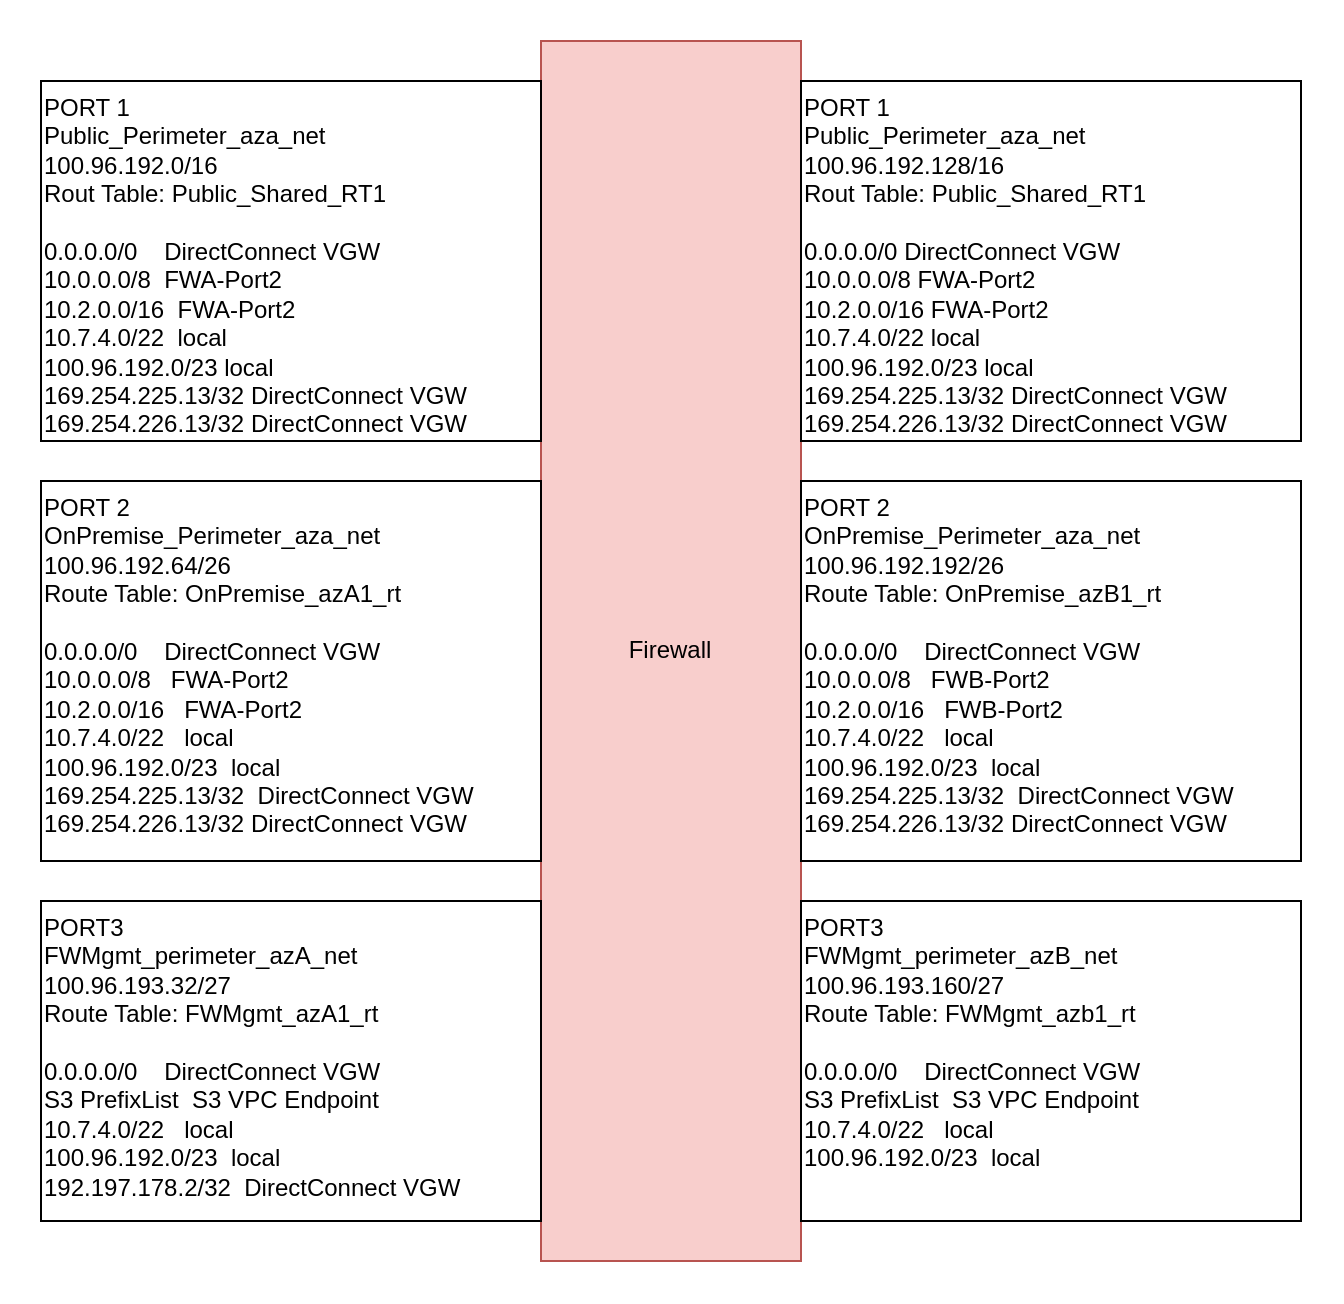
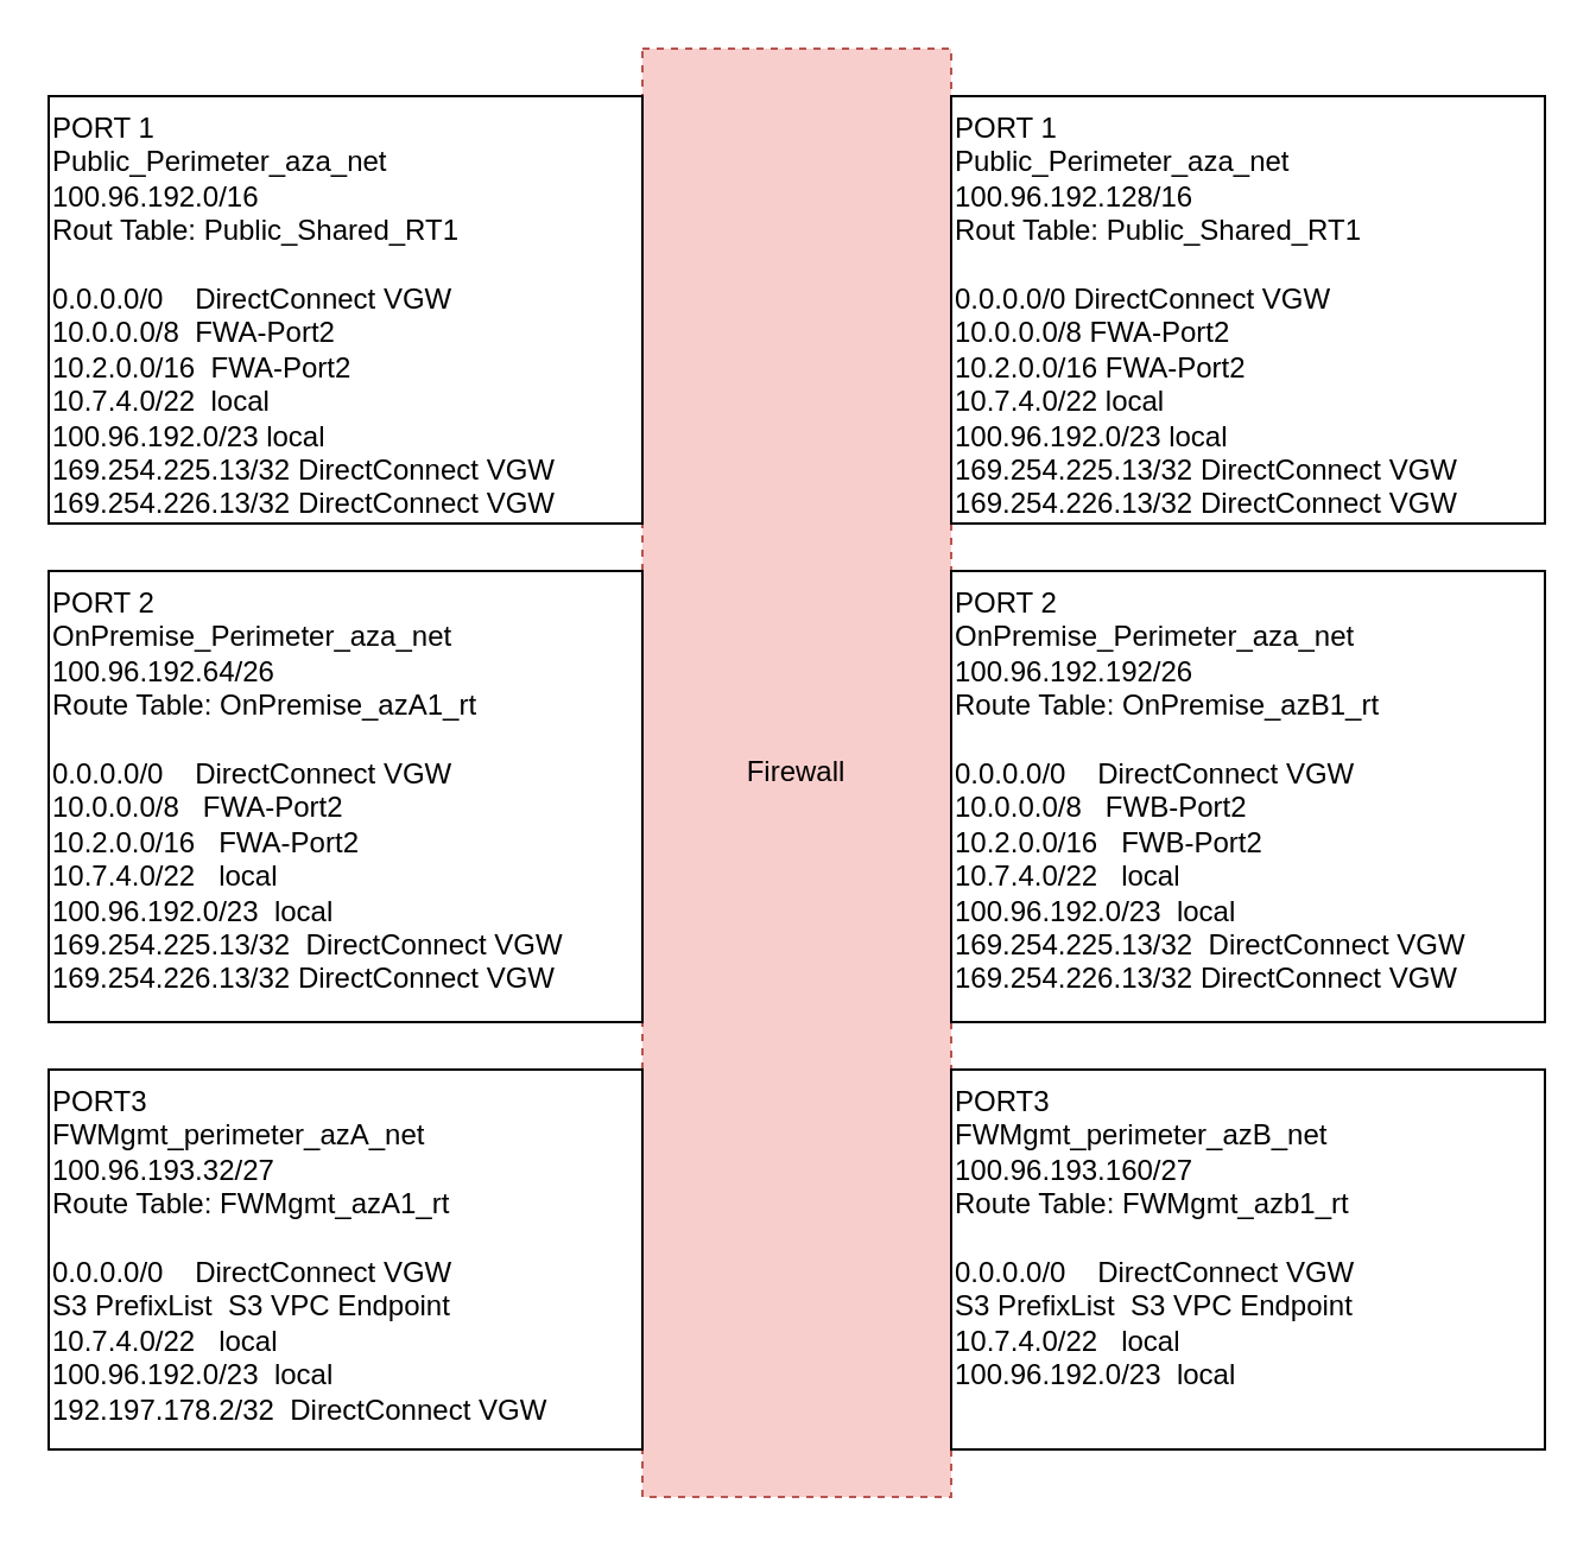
  <mxCell id="0" />
  <mxCell id="1" parent="0" />
- <mxCell id="2" value="Firewall" style="rounded=0;whiteSpace=wrap;html=1;fillColor=#f8cecc;strokeColor=#b85450;" parent="1" vertex="1"><mxGeometry x="270" y="20" width="130" height="610" as="geometry" /></mxCell>
+ <mxCell id="2" value="Firewall" style="rounded=0;whiteSpace=wrap;html=1;fillColor=#f8cecc;strokeColor=#b85450;dashed=1;" parent="1" vertex="1"><mxGeometry x="270" y="20" width="130" height="610" as="geometry" /></mxCell>
  <mxCell id="3" value="&lt;span style=&quot;&quot;&gt;PORT 1&lt;/span&gt;&lt;br style=&quot;&quot;&gt;&lt;span style=&quot;&quot;&gt;Public_Perimeter_aza_net&lt;/span&gt;&lt;br style=&quot;&quot;&gt;&lt;span style=&quot;&quot;&gt;100.96.192.0/16&lt;/span&gt;&lt;br style=&quot;&quot;&gt;&lt;span style=&quot;&quot;&gt;Rout Table: Public_Shared_RT1&lt;br&gt;&lt;br&gt;&lt;div&gt;0.0.0.0/0&lt;span style=&quot;&quot;&gt; &lt;span style=&quot;white-space: pre;&quot;&gt; &lt;/span&gt;&lt;span style=&quot;white-space: pre;&quot;&gt; &lt;/span&gt;&lt;span style=&quot;white-space: pre;&quot;&gt; &lt;/span&gt;&lt;/span&gt;DirectConnect VGW&lt;/div&gt;&lt;div&gt;10.0.0.0/8&lt;span style=&quot;white-space: pre;&quot;&gt; &lt;/span&gt;&lt;span style=&quot;white-space: pre;&quot;&gt; &lt;/span&gt;FWA-Port2&lt;/div&gt;&lt;div&gt;10.2.0.0/16&lt;span style=&quot;white-space: pre;&quot;&gt; &lt;/span&gt;&lt;span style=&quot;white-space: pre;&quot;&gt; &lt;/span&gt;FWA-Port2&lt;/div&gt;&lt;div&gt;10.7.4.0/22&lt;span style=&quot;white-space: pre;&quot;&gt; &lt;/span&gt;&lt;span style=&quot;white-space: pre;&quot;&gt; &lt;/span&gt;local&lt;/div&gt;&lt;div&gt;100.96.192.0/23&lt;span style=&quot;white-space: pre;&quot;&gt; &lt;/span&gt;local&lt;/div&gt;&lt;div&gt;169.254.225.13/32&lt;span style=&quot;white-space: pre;&quot;&gt; &lt;/span&gt;DirectConnect VGW&lt;span style=&quot;&quot;&gt; &lt;/span&gt;&amp;nbsp;&lt;/div&gt;&lt;div&gt;169.254.226.13/32&lt;span style=&quot;white-space: pre;&quot;&gt; &lt;/span&gt;DirectConnect VGW&lt;/div&gt;&lt;/span&gt;" style="rounded=0;whiteSpace=wrap;html=1;align=left;verticalAlign=top;" parent="1" vertex="1"><mxGeometry x="20" y="40" width="250" height="180" as="geometry" /></mxCell>
  <mxCell id="4" value="PORT 2&lt;br&gt;OnPremise_Perimeter_aza_net&lt;br&gt;100.96.192.64/26&lt;br&gt;Route Table: OnPremise_azA1_rt&lt;br&gt;&lt;div style=&quot;&quot;&gt;&lt;br&gt;&lt;/div&gt;&lt;div style=&quot;&quot;&gt;&lt;div&gt;0.0.0.0/0&lt;span style=&quot;&quot;&gt; &lt;span style=&quot;white-space: pre;&quot;&gt; &lt;/span&gt;&lt;span style=&quot;white-space: pre;&quot;&gt; &lt;span style=&quot;white-space: pre;&quot;&gt; &lt;/span&gt;&lt;/span&gt;&lt;/span&gt;DirectConnect VGW&lt;/div&gt;&lt;div&gt;10.0.0.0/8&lt;span style=&quot;&quot;&gt; &lt;span style=&quot;white-space: pre;&quot;&gt; &lt;span style=&quot;white-space: pre;&quot;&gt; &lt;/span&gt;&lt;/span&gt;&lt;/span&gt;FWA-Port2&lt;/div&gt;&lt;div&gt;10.2.0.0/16&lt;span style=&quot;&quot;&gt; &lt;span style=&quot;white-space: pre;&quot;&gt; &lt;span style=&quot;white-space: pre;&quot;&gt; &lt;/span&gt;&lt;/span&gt;&lt;/span&gt;FWA-Port2&lt;/div&gt;&lt;div&gt;10.7.4.0/22&lt;span style=&quot;&quot;&gt; &lt;span style=&quot;white-space: pre;&quot;&gt; &lt;span style=&quot;white-space: pre;&quot;&gt; &lt;/span&gt;&lt;/span&gt;&lt;/span&gt;local&lt;/div&gt;&lt;div&gt;100.96.192.0/23&lt;span style=&quot;&quot;&gt; &lt;span style=&quot;white-space: pre;&quot;&gt; &lt;/span&gt;&lt;/span&gt;local&lt;/div&gt;&lt;div&gt;169.254.225.13/32&lt;span style=&quot;&quot;&gt; &lt;span style=&quot;white-space: pre;&quot;&gt; &lt;/span&gt;D&lt;/span&gt;irectConnect VGW&lt;/div&gt;&lt;div&gt;169.254.226.13/32&lt;span style=&quot;white-space: pre;&quot;&gt; &lt;/span&gt;DirectConnect VGW&lt;/div&gt;&lt;/div&gt;" style="rounded=0;whiteSpace=wrap;html=1;align=left;verticalAlign=top;" parent="1" vertex="1"><mxGeometry x="20" y="240" width="250" height="190" as="geometry" /></mxCell>
  <mxCell id="5" value="&lt;span style=&quot;&quot;&gt;PORT 1&lt;/span&gt;&lt;br style=&quot;&quot;&gt;&lt;span style=&quot;&quot;&gt;Public_Perimeter_aza_net&lt;/span&gt;&lt;br style=&quot;&quot;&gt;&lt;span style=&quot;&quot;&gt;100.96.192.128/16&lt;/span&gt;&lt;br style=&quot;&quot;&gt;&lt;span style=&quot;&quot;&gt;Rout Table: Public_Shared_RT1&lt;br&gt;&lt;br&gt;&lt;div&gt;0.0.0.0/0&lt;span style=&quot;&quot;&gt;   &lt;/span&gt;DirectConnect VGW&lt;/div&gt;&lt;div&gt;10.0.0.0/8&lt;span style=&quot;&quot;&gt;   &lt;/span&gt;FWA-Port2&lt;/div&gt;&lt;div&gt;10.2.0.0/16&lt;span style=&quot;&quot;&gt;   &lt;/span&gt;FWA-Port2&lt;/div&gt;&lt;div&gt;10.7.4.0/22&lt;span style=&quot;&quot;&gt;   &lt;/span&gt;local&lt;/div&gt;&lt;div&gt;100.96.192.0/23&lt;span style=&quot;&quot;&gt;  &lt;/span&gt;local&lt;/div&gt;&lt;div&gt;169.254.225.13/32&lt;span style=&quot;&quot;&gt; &lt;/span&gt;DirectConnect VGW&lt;span style=&quot;&quot;&gt; &lt;/span&gt;&amp;nbsp;&lt;/div&gt;&lt;div&gt;169.254.226.13/32&lt;span style=&quot;&quot;&gt; &lt;/span&gt;DirectConnect VGW&lt;/div&gt;&lt;/span&gt;" style="rounded=0;whiteSpace=wrap;html=1;align=left;verticalAlign=top;" parent="1" vertex="1"><mxGeometry x="400" y="40" width="250" height="180" as="geometry" /></mxCell>
  <mxCell id="6" value="PORT 2&lt;br&gt;OnPremise_Perimeter_aza_net&lt;br&gt;100.96.192.192/26&lt;br&gt;Route Table: OnPremise_azB1_rt&lt;br&gt;&lt;div style=&quot;&quot;&gt;&lt;br&gt;&lt;/div&gt;&lt;div style=&quot;&quot;&gt;&lt;div&gt;0.0.0.0/0&lt;span style=&quot;&quot;&gt; &lt;span style=&quot;white-space: pre;&quot;&gt; &lt;/span&gt;&lt;span style=&quot;white-space: pre;&quot;&gt; &lt;span style=&quot;white-space: pre;&quot;&gt; &lt;/span&gt;&lt;/span&gt;&lt;/span&gt;DirectConnect VGW&lt;/div&gt;&lt;div&gt;10.0.0.0/8&lt;span style=&quot;&quot;&gt; &lt;span style=&quot;white-space: pre;&quot;&gt; &lt;span style=&quot;white-space: pre;&quot;&gt; &lt;/span&gt;&lt;/span&gt;&lt;/span&gt;FWB-Port2&lt;/div&gt;&lt;div&gt;10.2.0.0/16&lt;span style=&quot;&quot;&gt; &lt;span style=&quot;white-space: pre;&quot;&gt; &lt;span style=&quot;white-space: pre;&quot;&gt; &lt;/span&gt;&lt;/span&gt;&lt;/span&gt;FWB-Port2&lt;/div&gt;&lt;div&gt;10.7.4.0/22&lt;span style=&quot;&quot;&gt; &lt;span style=&quot;white-space: pre;&quot;&gt; &lt;span style=&quot;white-space: pre;&quot;&gt; &lt;/span&gt;&lt;/span&gt;&lt;/span&gt;local&lt;/div&gt;&lt;div&gt;100.96.192.0/23&lt;span style=&quot;&quot;&gt; &lt;span style=&quot;white-space: pre;&quot;&gt; &lt;/span&gt;&lt;/span&gt;local&lt;/div&gt;&lt;div&gt;169.254.225.13/32&lt;span style=&quot;&quot;&gt; &lt;span style=&quot;white-space: pre;&quot;&gt; &lt;/span&gt;D&lt;/span&gt;irectConnect VGW&lt;/div&gt;&lt;div&gt;169.254.226.13/32&lt;span style=&quot;white-space: pre;&quot;&gt; &lt;/span&gt;DirectConnect VGW&lt;/div&gt;&lt;/div&gt;" style="rounded=0;whiteSpace=wrap;html=1;align=left;verticalAlign=top;" parent="1" vertex="1"><mxGeometry x="400" y="240" width="250" height="190" as="geometry" /></mxCell>
  <mxCell id="7" value="PORT3&lt;br&gt;FWMgmt_perimeter_azA_net&lt;br&gt;100.96.193.32/27&lt;br&gt;Route Table: FWMgmt_azA1_rt&lt;br&gt;&lt;div style=&quot;&quot;&gt;&lt;br&gt;&lt;/div&gt;&lt;div style=&quot;&quot;&gt;&lt;div&gt;0.0.0.0/0&lt;span style=&quot;&quot;&gt; &lt;span style=&quot;white-space: pre;&quot;&gt; &lt;/span&gt;&lt;span style=&quot;white-space: pre;&quot;&gt; &lt;span style=&quot;white-space: pre;&quot;&gt; &lt;/span&gt;&lt;/span&gt;&lt;/span&gt;DirectConnect VGW&lt;/div&gt;&lt;div&gt;&lt;span style=&quot;background-color: initial;&quot;&gt;S3 PrefixList&lt;span style=&quot;white-space: pre;&quot;&gt; &lt;/span&gt;&lt;span style=&quot;white-space: pre;&quot;&gt; &lt;/span&gt;S3 VPC Endpoint&lt;/span&gt;&lt;/div&gt;&lt;div&gt;&lt;span style=&quot;background-color: initial;&quot;&gt;10.7.4.0/22&lt;/span&gt;&lt;span style=&quot;background-color: initial;&quot;&gt; &lt;span style=&quot;white-space: pre;&quot;&gt; &lt;span style=&quot;white-space: pre;&quot;&gt; &lt;/span&gt;&lt;/span&gt;&lt;/span&gt;&lt;span style=&quot;background-color: initial;&quot;&gt;local&lt;/span&gt;&lt;br&gt;&lt;/div&gt;&lt;div&gt;100.96.192.0/23&lt;span style=&quot;&quot;&gt; &lt;span style=&quot;white-space: pre;&quot;&gt; &lt;/span&gt;&lt;/span&gt;local&lt;/div&gt;&lt;div&gt;192.197.178.2/32&lt;span style=&quot;&quot;&gt; &lt;span style=&quot;white-space: pre;&quot;&gt; &lt;/span&gt;D&lt;/span&gt;irectConnect VGW&lt;/div&gt;&lt;div&gt;&lt;br&gt;&lt;/div&gt;&lt;/div&gt;" style="rounded=0;whiteSpace=wrap;html=1;align=left;verticalAlign=top;" parent="1" vertex="1"><mxGeometry x="20" y="450" width="250" height="160" as="geometry" /></mxCell>
  <mxCell id="8" value="PORT3&lt;br&gt;FWMgmt_perimeter_azB_net&lt;br&gt;100.96.193.160/27&lt;br&gt;Route Table: FWMgmt_azb1_rt&lt;br&gt;&lt;div style=&quot;&quot;&gt;&lt;br&gt;&lt;/div&gt;&lt;div style=&quot;&quot;&gt;&lt;div&gt;0.0.0.0/0&lt;span style=&quot;&quot;&gt; &lt;span style=&quot;white-space: pre;&quot;&gt; &lt;/span&gt;&lt;span style=&quot;white-space: pre;&quot;&gt; &lt;span style=&quot;white-space: pre;&quot;&gt; &lt;/span&gt;&lt;/span&gt;&lt;/span&gt;DirectConnect VGW&lt;/div&gt;&lt;div&gt;&lt;span style=&quot;background-color: initial;&quot;&gt;S3 PrefixList&lt;span style=&quot;white-space: pre;&quot;&gt; &lt;/span&gt;&lt;span style=&quot;white-space: pre;&quot;&gt; &lt;/span&gt;S3 VPC Endpoint&lt;/span&gt;&lt;/div&gt;&lt;div&gt;&lt;span style=&quot;background-color: initial;&quot;&gt;10.7.4.0/22&lt;/span&gt;&lt;span style=&quot;background-color: initial;&quot;&gt; &lt;span style=&quot;white-space: pre;&quot;&gt; &lt;span style=&quot;white-space: pre;&quot;&gt; &lt;/span&gt;&lt;/span&gt;&lt;/span&gt;&lt;span style=&quot;background-color: initial;&quot;&gt;local&lt;/span&gt;&lt;br&gt;&lt;/div&gt;&lt;div&gt;100.96.192.0/23&lt;span style=&quot;&quot;&gt; &lt;span style=&quot;white-space: pre;&quot;&gt; &lt;/span&gt;&lt;/span&gt;local&lt;/div&gt;&lt;div&gt;&lt;br&gt;&lt;/div&gt;&lt;div&gt;&lt;br&gt;&lt;/div&gt;&lt;/div&gt;" style="rounded=0;whiteSpace=wrap;html=1;align=left;verticalAlign=top;" parent="1" vertex="1"><mxGeometry x="400" y="450" width="250" height="160" as="geometry" /></mxCell>
